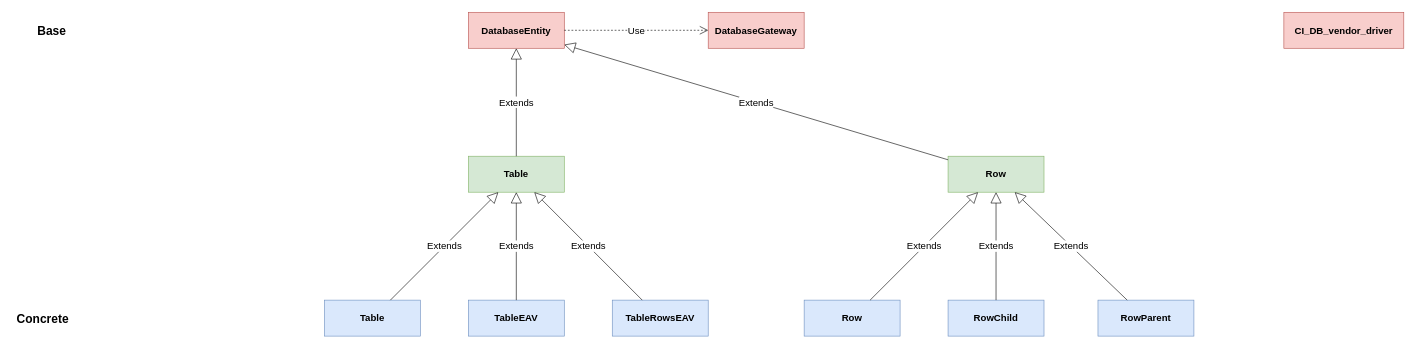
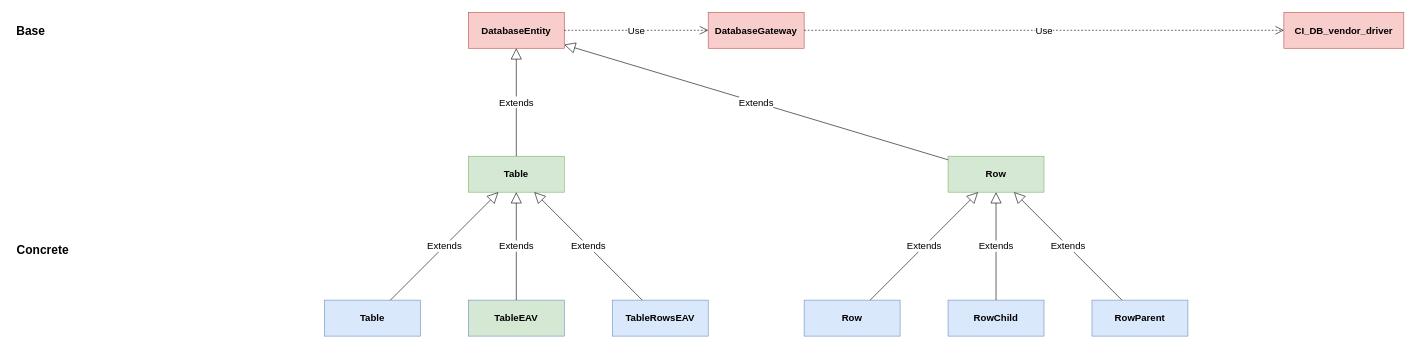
  <mxCell id="0" />
  <mxCell id="1" parent="0" />
  <mxCell id="2" value="DatabaseGateway" style="rounded=0;whiteSpace=wrap;html=1;fontSize=16;fontStyle=1;fillColor=#f8cecc;strokeColor=#b85450;" vertex="1" parent="1"><mxGeometry x="1180" y="20" width="160" height="60" as="geometry" /></mxCell>
  <mxCell id="3" value="CI_DB_vendor_driver" style="rounded=0;whiteSpace=wrap;html=1;fontSize=16;fontStyle=1;fillColor=#f8cecc;strokeColor=#b85450;" vertex="1" parent="1"><mxGeometry x="2140" y="20" width="200" height="60" as="geometry" /></mxCell>
  <mxCell id="4" value="DatabaseEntity" style="rounded=0;whiteSpace=wrap;html=1;fontSize=16;fontStyle=1;fillColor=#f8cecc;strokeColor=#b85450;" vertex="1" parent="1"><mxGeometry x="780" y="20" width="160" height="60" as="geometry" /></mxCell>
+ <mxCell id="5" value="Use" style="endArrow=open;endSize=12;dashed=1;html=1;fontSize=16;" edge="1" parent="1" source="2" target="3"><mxGeometry width="160" relative="1" as="geometry"><mxPoint x="1370" y="99" as="sourcePoint" /><mxPoint x="1530" y="99" as="targetPoint" /></mxGeometry></mxCell>
  <mxCell id="6" value="Use" style="endArrow=open;endSize=12;dashed=1;html=1;fontSize=16;" edge="1" parent="1" source="4" target="2"><mxGeometry width="160" relative="1" as="geometry"><mxPoint x="1110" y="200" as="sourcePoint" /><mxPoint x="1270" y="200" as="targetPoint" /></mxGeometry></mxCell>
  <mxCell id="7" value="Row" style="rounded=0;whiteSpace=wrap;html=1;fontSize=16;fontStyle=1;fillColor=#d5e8d4;strokeColor=#82b366;" vertex="1" parent="1"><mxGeometry x="1580" y="260" width="160" height="60" as="geometry" /></mxCell>
  <mxCell id="8" value="Table" style="rounded=0;whiteSpace=wrap;html=1;fontSize=16;fontStyle=1;fillColor=#d5e8d4;strokeColor=#82b366;" vertex="1" parent="1"><mxGeometry x="780" y="260" width="160" height="60" as="geometry" /></mxCell>
  <mxCell id="9" value="Extends" style="endArrow=block;endSize=16;endFill=0;html=1;fontSize=16;" edge="1" parent="1" source="8" target="4"><mxGeometry width="160" relative="1" as="geometry"><mxPoint x="752" y="150" as="sourcePoint" /><mxPoint x="948" y="10" as="targetPoint" /></mxGeometry></mxCell>
  <mxCell id="10" value="Extends" style="endArrow=block;endSize=16;endFill=0;html=1;fontSize=16;" edge="1" parent="1" source="7" target="4"><mxGeometry width="160" relative="1" as="geometry"><mxPoint x="762" y="160" as="sourcePoint" /><mxPoint x="958" y="20" as="targetPoint" /></mxGeometry></mxCell>
  <mxCell id="11" value="RowChild" style="rounded=0;whiteSpace=wrap;html=1;fontSize=16;fontStyle=1;fillColor=#dae8fc;strokeColor=#6c8ebf;" vertex="1" parent="1"><mxGeometry x="1580" y="500" width="160" height="60" as="geometry" /></mxCell>
- <mxCell id="12" value="RowParent" style="rounded=0;whiteSpace=wrap;html=1;fontSize=16;fontStyle=1;fillColor=#dae8fc;strokeColor=#6c8ebf;" vertex="1" parent="1"><mxGeometry x="1830" y="500" width="160" height="60" as="geometry" /></mxCell>
- <mxCell id="13" value="TableEAV" style="rounded=0;whiteSpace=wrap;html=1;fontSize=16;fontStyle=1;fillColor=#dae8fc;strokeColor=#6c8ebf;" vertex="1" parent="1"><mxGeometry x="780" y="500" width="160" height="60" as="geometry" /></mxCell>
+ <mxCell id="12" value="RowParent" style="rounded=0;whiteSpace=wrap;html=1;fontSize=16;fontStyle=1;fillColor=#dae8fc;strokeColor=#6c8ebf;" vertex="1" parent="1"><mxGeometry x="1820" y="500" width="160" height="60" as="geometry" /></mxCell>
+ <mxCell id="13" value="TableEAV" style="rounded=0;whiteSpace=wrap;html=1;fontSize=16;fontStyle=1;fillColor=#d5e8d4;strokeColor=#6c8ebf;" vertex="1" parent="1"><mxGeometry x="780" y="500" width="160" height="60" as="geometry" /></mxCell>
  <mxCell id="14" value="TableRowsEAV" style="rounded=0;whiteSpace=wrap;html=1;fontSize=16;fontStyle=1;fillColor=#dae8fc;strokeColor=#6c8ebf;" vertex="1" parent="1"><mxGeometry x="1020" y="500" width="160" height="60" as="geometry" /></mxCell>
  <mxCell id="15" value="Table" style="rounded=0;whiteSpace=wrap;html=1;fontSize=16;fontStyle=1;fillColor=#dae8fc;strokeColor=#6c8ebf;" vertex="1" parent="1"><mxGeometry x="540" y="500" width="160" height="60" as="geometry" /></mxCell>
  <mxCell id="16" value="Row" style="rounded=0;whiteSpace=wrap;html=1;fontSize=16;fontStyle=1;fillColor=#dae8fc;strokeColor=#6c8ebf;" vertex="1" parent="1"><mxGeometry x="1340" y="500" width="160" height="60" as="geometry" /></mxCell>
  <mxCell id="17" value="Extends" style="endArrow=block;endSize=16;endFill=0;html=1;fontSize=16;" edge="1" parent="1" source="15" target="8"><mxGeometry width="160" relative="1" as="geometry"><mxPoint x="390" y="311.429" as="sourcePoint" /><mxPoint x="790" y="168.571" as="targetPoint" /></mxGeometry></mxCell>
  <mxCell id="18" value="Extends" style="endArrow=block;endSize=16;endFill=0;html=1;fontSize=16;" edge="1" parent="1" source="13" target="8"><mxGeometry width="160" relative="1" as="geometry"><mxPoint x="666" y="510" as="sourcePoint" /><mxPoint x="834" y="370" as="targetPoint" /></mxGeometry></mxCell>
  <mxCell id="19" value="Extends" style="endArrow=block;endSize=16;endFill=0;html=1;fontSize=16;" edge="1" parent="1" source="14" target="8"><mxGeometry width="160" relative="1" as="geometry"><mxPoint x="870" y="510" as="sourcePoint" /><mxPoint x="870" y="370" as="targetPoint" /></mxGeometry></mxCell>
  <mxCell id="20" value="Extends" style="endArrow=block;endSize=16;endFill=0;html=1;fontSize=16;" edge="1" parent="1" source="12" target="7"><mxGeometry width="160" relative="1" as="geometry"><mxPoint x="1590" y="320" as="sourcePoint" /><mxPoint x="950" y="160" as="targetPoint" /></mxGeometry></mxCell>
  <mxCell id="21" value="Extends" style="endArrow=block;endSize=16;endFill=0;html=1;fontSize=16;" edge="1" parent="1" source="11" target="7"><mxGeometry width="160" relative="1" as="geometry"><mxPoint x="1874" y="510" as="sourcePoint" /><mxPoint x="1706" y="370" as="targetPoint" /></mxGeometry></mxCell>
  <mxCell id="22" value="Extends" style="endArrow=block;endSize=16;endFill=0;html=1;fontSize=16;" edge="1" parent="1" source="16" target="7"><mxGeometry width="160" relative="1" as="geometry"><mxPoint x="1670" y="510" as="sourcePoint" /><mxPoint x="1670" y="370" as="targetPoint" /></mxGeometry></mxCell>
- <mxCell id="23" value="Concrete" style="text;html=1;align=center;verticalAlign=middle;resizable=0;points=[];autosize=1;fontSize=20;fontStyle=1" vertex="1" parent="1"><mxGeometry x="20" y="515" width="100" height="30" as="geometry" /></mxCell>
- <mxCell id="24" value="Base" style="text;html=1;align=center;verticalAlign=middle;resizable=0;points=[];autosize=1;fontSize=20;fontStyle=1" vertex="1" parent="1"><mxGeometry x="55" y="35" width="60" height="30" as="geometry" /></mxCell>
+ <mxCell id="23" value="Concrete" style="text;html=1;align=center;verticalAlign=middle;resizable=0;points=[];autosize=1;fontSize=20;fontStyle=1" vertex="1" parent="1"><mxGeometry x="20" y="400" width="100" height="30" as="geometry" /></mxCell>
+ <mxCell id="24" value="Base" style="text;html=1;align=center;verticalAlign=middle;resizable=0;points=[];autosize=1;fontSize=20;fontStyle=1" vertex="1" parent="1"><mxGeometry x="20" y="35" width="60" height="30" as="geometry" /></mxCell>
